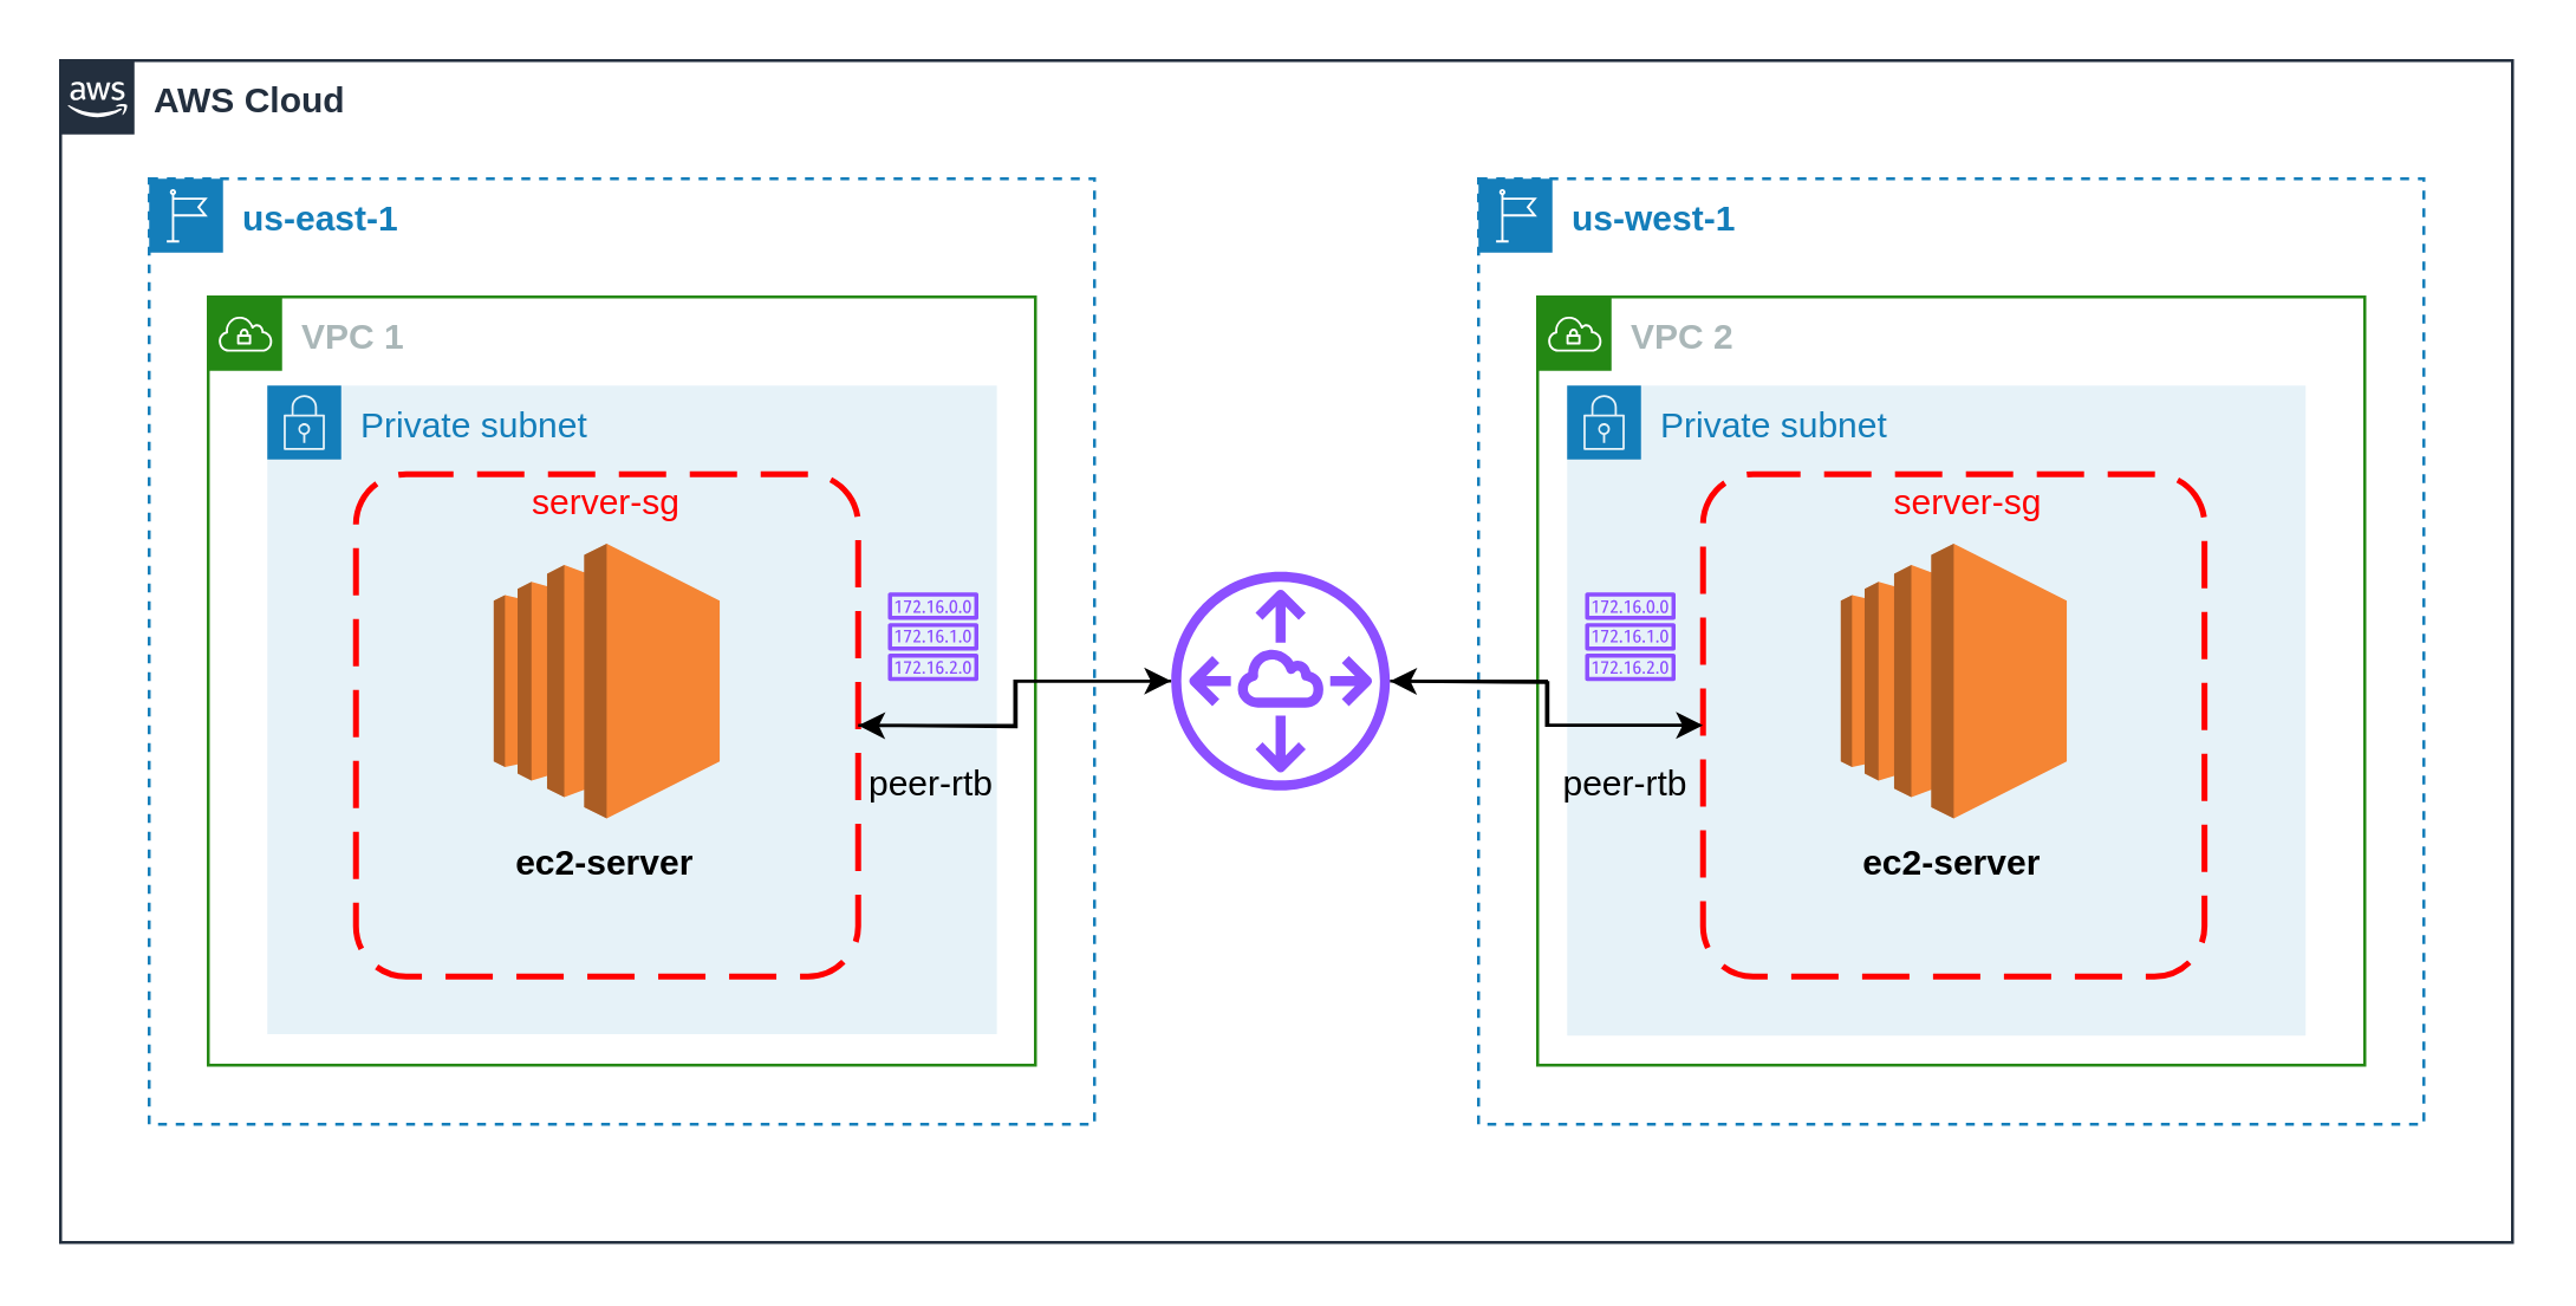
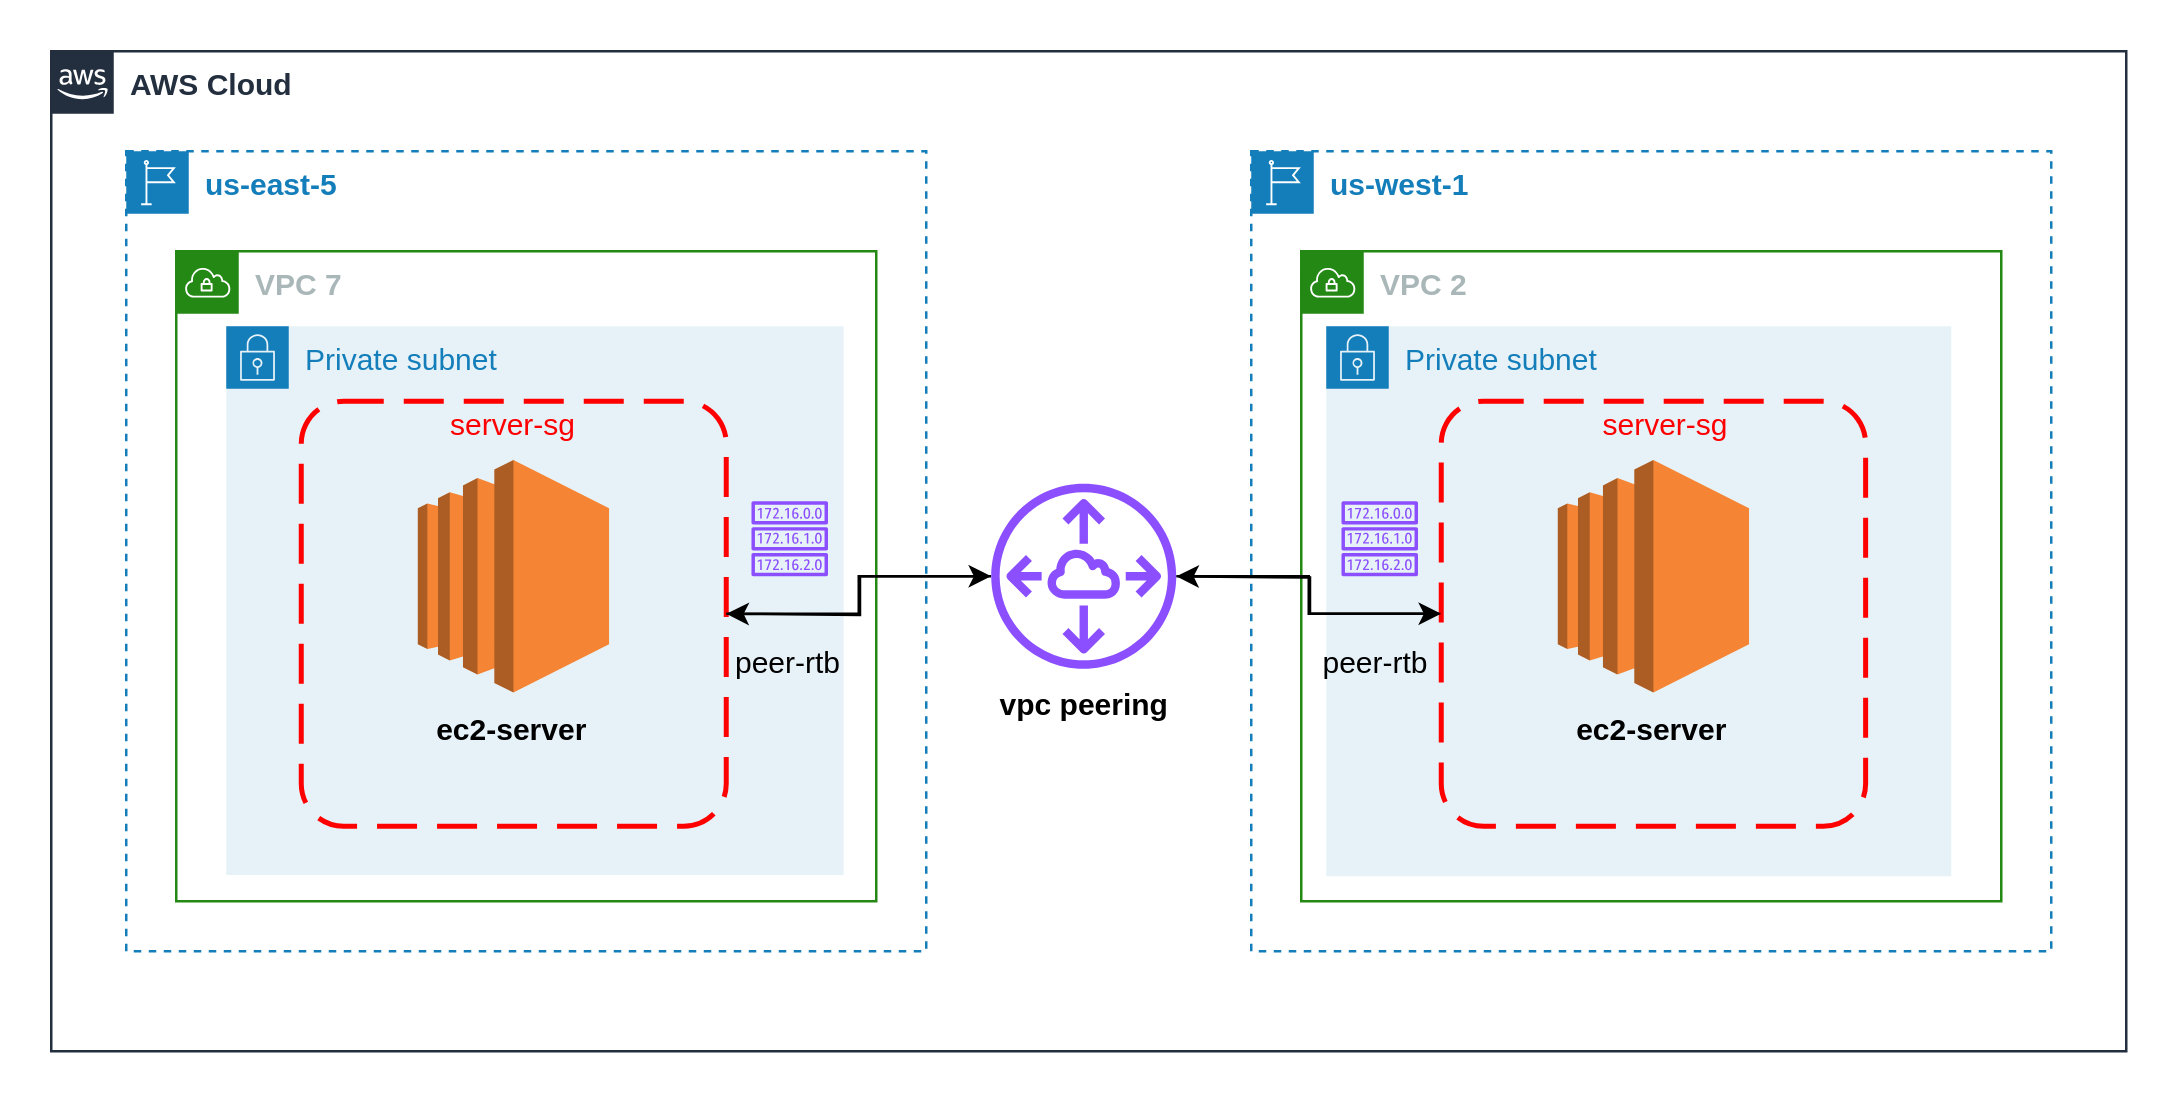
  <mxCell id="0" />
  <mxCell id="1" parent="0" />
  <mxCell id="2" value="&lt;b&gt;AWS Cloud&lt;/b&gt;" style="points=[[0,0],[0.25,0],[0.5,0],[0.75,0],[1,0],[1,0.25],[1,0.5],[1,0.75],[1,1],[0.75,1],[0.5,1],[0.25,1],[0,1],[0,0.75],[0,0.5],[0,0.25]];outlineConnect=0;gradientColor=none;html=1;whiteSpace=wrap;fontSize=12;fontStyle=0;container=1;pointerEvents=0;collapsible=0;recursiveResize=0;shape=mxgraph.aws4.group;grIcon=mxgraph.aws4.group_aws_cloud_alt;strokeColor=#232F3E;fillColor=none;verticalAlign=top;align=left;spacingLeft=30;fontColor=#232F3E;dashed=0;" vertex="1" parent="1"><mxGeometry x="20" y="20" width="830" height="400" as="geometry" /></mxCell>
- <mxCell id="3" value="&lt;b&gt;us-east-1&lt;/b&gt;" style="points=[[0,0],[0.25,0],[0.5,0],[0.75,0],[1,0],[1,0.25],[1,0.5],[1,0.75],[1,1],[0.75,1],[0.5,1],[0.25,1],[0,1],[0,0.75],[0,0.5],[0,0.25]];outlineConnect=0;gradientColor=none;html=1;whiteSpace=wrap;fontSize=12;fontStyle=0;container=1;pointerEvents=0;collapsible=0;recursiveResize=0;shape=mxgraph.aws4.group;grIcon=mxgraph.aws4.group_region;strokeColor=#147EBA;fillColor=none;verticalAlign=top;align=left;spacingLeft=30;fontColor=#147EBA;dashed=1;" vertex="1" parent="2"><mxGeometry x="30" y="40" width="320" height="320" as="geometry" /></mxCell>
- <mxCell id="4" value="&lt;b&gt;VPC 1&lt;/b&gt;" style="points=[[0,0],[0.25,0],[0.5,0],[0.75,0],[1,0],[1,0.25],[1,0.5],[1,0.75],[1,1],[0.75,1],[0.5,1],[0.25,1],[0,1],[0,0.75],[0,0.5],[0,0.25]];outlineConnect=0;gradientColor=none;html=1;whiteSpace=wrap;fontSize=12;fontStyle=0;container=1;pointerEvents=0;collapsible=0;recursiveResize=0;shape=mxgraph.aws4.group;grIcon=mxgraph.aws4.group_vpc;strokeColor=#248814;fillColor=none;verticalAlign=top;align=left;spacingLeft=30;fontColor=#AAB7B8;dashed=0;" vertex="1" parent="3"><mxGeometry x="20" y="40" width="280" height="260" as="geometry" /></mxCell>
+ <mxCell id="3" value="&lt;b&gt;us-east-5&lt;/b&gt;" style="points=[[0,0],[0.25,0],[0.5,0],[0.75,0],[1,0],[1,0.25],[1,0.5],[1,0.75],[1,1],[0.75,1],[0.5,1],[0.25,1],[0,1],[0,0.75],[0,0.5],[0,0.25]];outlineConnect=0;gradientColor=none;html=1;whiteSpace=wrap;fontSize=12;fontStyle=0;container=1;pointerEvents=0;collapsible=0;recursiveResize=0;shape=mxgraph.aws4.group;grIcon=mxgraph.aws4.group_region;strokeColor=#147EBA;fillColor=none;verticalAlign=top;align=left;spacingLeft=30;fontColor=#147EBA;dashed=1;" vertex="1" parent="2"><mxGeometry x="30" y="40" width="320" height="320" as="geometry" /></mxCell>
+ <mxCell id="4" value="&lt;b&gt;VPC 7&lt;/b&gt;" style="points=[[0,0],[0.25,0],[0.5,0],[0.75,0],[1,0],[1,0.25],[1,0.5],[1,0.75],[1,1],[0.75,1],[0.5,1],[0.25,1],[0,1],[0,0.75],[0,0.5],[0,0.25]];outlineConnect=0;gradientColor=none;html=1;whiteSpace=wrap;fontSize=12;fontStyle=0;container=1;pointerEvents=0;collapsible=0;recursiveResize=0;shape=mxgraph.aws4.group;grIcon=mxgraph.aws4.group_vpc;strokeColor=#248814;fillColor=none;verticalAlign=top;align=left;spacingLeft=30;fontColor=#AAB7B8;dashed=0;" vertex="1" parent="3"><mxGeometry x="20" y="40" width="280" height="260" as="geometry" /></mxCell>
  <mxCell id="5" value="Private subnet" style="points=[[0,0],[0.25,0],[0.5,0],[0.75,0],[1,0],[1,0.25],[1,0.5],[1,0.75],[1,1],[0.75,1],[0.5,1],[0.25,1],[0,1],[0,0.75],[0,0.5],[0,0.25]];outlineConnect=0;gradientColor=none;html=1;whiteSpace=wrap;fontSize=12;fontStyle=0;container=1;pointerEvents=0;collapsible=0;recursiveResize=0;shape=mxgraph.aws4.group;grIcon=mxgraph.aws4.group_security_group;grStroke=0;strokeColor=#147EBA;fillColor=#E6F2F8;verticalAlign=top;align=left;spacingLeft=30;fontColor=#147EBA;dashed=0;" vertex="1" parent="4"><mxGeometry x="20" y="30" width="246.95" height="219.5" as="geometry" /></mxCell>
  <mxCell id="6" value="" style="rounded=1;arcSize=10;dashed=1;strokeColor=#ff0000;fillColor=none;gradientColor=none;dashPattern=8 4;strokeWidth=2;" vertex="1" parent="5"><mxGeometry x="30" y="30" width="170" height="170" as="geometry" /></mxCell>
  <mxCell id="7" value="" style="outlineConnect=0;dashed=0;verticalLabelPosition=bottom;verticalAlign=top;align=center;html=1;shape=mxgraph.aws3.ec2;fillColor=#F58534;gradientColor=none;" vertex="1" parent="5"><mxGeometry x="76.63" y="53.5" width="76.5" height="93" as="geometry" /></mxCell>
  <mxCell id="8" value="ec2-server" style="text;html=1;strokeColor=none;fillColor=none;align=center;verticalAlign=middle;whiteSpace=wrap;rounded=0;fontStyle=1" vertex="1" parent="5"><mxGeometry x="82.32" y="146.5" width="65.12" height="30" as="geometry" /></mxCell>
  <mxCell id="9" value="server-sg" style="text;html=1;align=center;verticalAlign=middle;whiteSpace=wrap;rounded=0;fontColor=#FF0000;" vertex="1" parent="5"><mxGeometry x="84.88" y="30" width="60" height="20" as="geometry" /></mxCell>
  <mxCell id="10" value="" style="sketch=0;outlineConnect=0;fontColor=#232F3E;gradientColor=none;fillColor=#8C4FFF;strokeColor=none;dashed=0;verticalLabelPosition=bottom;verticalAlign=top;align=center;html=1;fontSize=12;fontStyle=0;aspect=fixed;pointerEvents=1;shape=mxgraph.aws4.route_table;" vertex="1" parent="5"><mxGeometry x="210" y="70" width="30.79" height="30" as="geometry" /></mxCell>
  <mxCell id="11" value="&lt;b&gt;us-west-1&lt;/b&gt;" style="points=[[0,0],[0.25,0],[0.5,0],[0.75,0],[1,0],[1,0.25],[1,0.5],[1,0.75],[1,1],[0.75,1],[0.5,1],[0.25,1],[0,1],[0,0.75],[0,0.5],[0,0.25]];outlineConnect=0;gradientColor=none;html=1;whiteSpace=wrap;fontSize=12;fontStyle=0;container=1;pointerEvents=0;collapsible=0;recursiveResize=0;shape=mxgraph.aws4.group;grIcon=mxgraph.aws4.group_region;strokeColor=#147EBA;fillColor=none;verticalAlign=top;align=left;spacingLeft=30;fontColor=#147EBA;dashed=1;" vertex="1" parent="2"><mxGeometry x="480" y="40" width="320" height="320" as="geometry" /></mxCell>
  <mxCell id="12" value="&lt;b&gt;VPC 2&lt;/b&gt;" style="points=[[0,0],[0.25,0],[0.5,0],[0.75,0],[1,0],[1,0.25],[1,0.5],[1,0.75],[1,1],[0.75,1],[0.5,1],[0.25,1],[0,1],[0,0.75],[0,0.5],[0,0.25]];outlineConnect=0;gradientColor=none;html=1;whiteSpace=wrap;fontSize=12;fontStyle=0;container=1;pointerEvents=0;collapsible=0;recursiveResize=0;shape=mxgraph.aws4.group;grIcon=mxgraph.aws4.group_vpc;strokeColor=#248814;fillColor=none;verticalAlign=top;align=left;spacingLeft=30;fontColor=#AAB7B8;dashed=0;" vertex="1" parent="11"><mxGeometry x="20" y="40" width="280" height="260" as="geometry" /></mxCell>
  <mxCell id="13" value="Private subnet" style="points=[[0,0],[0.25,0],[0.5,0],[0.75,0],[1,0],[1,0.25],[1,0.5],[1,0.75],[1,1],[0.75,1],[0.5,1],[0.25,1],[0,1],[0,0.75],[0,0.5],[0,0.25]];outlineConnect=0;gradientColor=none;html=1;whiteSpace=wrap;fontSize=12;fontStyle=0;container=1;pointerEvents=0;collapsible=0;recursiveResize=0;shape=mxgraph.aws4.group;grIcon=mxgraph.aws4.group_security_group;grStroke=0;strokeColor=#147EBA;fillColor=#E6F2F8;verticalAlign=top;align=left;spacingLeft=30;fontColor=#147EBA;dashed=0;" vertex="1" parent="12"><mxGeometry x="10" y="30" width="250" height="220" as="geometry" /></mxCell>
  <mxCell id="14" style="edgeStyle=orthogonalEdgeStyle;rounded=0;orthogonalLoop=1;jettySize=auto;html=1;" edge="1" parent="13" source="15"><mxGeometry relative="1" as="geometry"><mxPoint x="-60" y="100" as="targetPoint" /></mxGeometry></mxCell>
  <mxCell id="15" value="" style="rounded=1;arcSize=10;dashed=1;strokeColor=#ff0000;fillColor=none;gradientColor=none;dashPattern=8 4;strokeWidth=2;" vertex="1" parent="13"><mxGeometry x="46" y="30" width="169.75" height="170" as="geometry" /></mxCell>
  <mxCell id="16" value="" style="outlineConnect=0;dashed=0;verticalLabelPosition=bottom;verticalAlign=top;align=center;html=1;shape=mxgraph.aws3.ec2;fillColor=#F58534;gradientColor=none;" vertex="1" parent="13"><mxGeometry x="92.62" y="53.5" width="76.5" height="93" as="geometry" /></mxCell>
  <mxCell id="17" value="ec2-server" style="text;html=1;strokeColor=none;fillColor=none;align=center;verticalAlign=middle;whiteSpace=wrap;rounded=0;fontStyle=1" vertex="1" parent="13"><mxGeometry x="96.3" y="146.5" width="69.13" height="30" as="geometry" /></mxCell>
  <mxCell id="18" value="server-sg" style="text;html=1;strokeColor=none;fillColor=none;align=center;verticalAlign=middle;whiteSpace=wrap;rounded=0;fontColor=#FF0000;" vertex="1" parent="13"><mxGeometry x="105.75" y="30" width="60" height="20" as="geometry" /></mxCell>
  <mxCell id="19" value="" style="sketch=0;outlineConnect=0;fontColor=#232F3E;gradientColor=none;fillColor=#8C4FFF;strokeColor=none;dashed=0;verticalLabelPosition=bottom;verticalAlign=top;align=center;html=1;fontSize=12;fontStyle=0;aspect=fixed;pointerEvents=1;shape=mxgraph.aws4.route_table;" vertex="1" parent="13"><mxGeometry x="6" y="70" width="30.79" height="30" as="geometry" /></mxCell>
  <mxCell id="20" style="edgeStyle=orthogonalEdgeStyle;rounded=0;orthogonalLoop=1;jettySize=auto;html=1;" edge="1" parent="2" source="22"><mxGeometry relative="1" as="geometry"><mxPoint x="270" y="225" as="targetPoint" /></mxGeometry></mxCell>
  <mxCell id="21" value="" style="rounded=0;orthogonalLoop=1;jettySize=auto;html=1;entryX=0;entryY=0.5;entryDx=0;entryDy=0;edgeStyle=orthogonalEdgeStyle;" edge="1" parent="2" source="22" target="15"><mxGeometry relative="1" as="geometry" /></mxCell>
  <mxCell id="22" value="" style="sketch=0;outlineConnect=0;fontColor=#232F3E;gradientColor=none;fillColor=#8C4FFF;strokeColor=none;dashed=0;verticalLabelPosition=bottom;verticalAlign=top;align=center;html=1;fontSize=12;fontStyle=0;aspect=fixed;pointerEvents=1;shape=mxgraph.aws4.peering;" vertex="1" parent="2"><mxGeometry x="376" y="173" width="74" height="74" as="geometry" /></mxCell>
+ <mxCell id="23" value="vpc peering" style="text;html=1;strokeColor=none;fillColor=none;align=center;verticalAlign=middle;whiteSpace=wrap;rounded=0;fontStyle=1" vertex="1" parent="2"><mxGeometry x="374.5" y="247" width="77" height="30" as="geometry" /></mxCell>
  <mxCell id="24" value="peer-rtb" style="text;html=1;strokeColor=none;fillColor=none;align=center;verticalAlign=middle;whiteSpace=wrap;rounded=0;" vertex="1" parent="2"><mxGeometry x="265.39" y="230" width="60" height="30" as="geometry" /></mxCell>
  <mxCell id="25" value="peer-rtb" style="text;html=1;strokeColor=none;fillColor=none;align=center;verticalAlign=middle;whiteSpace=wrap;rounded=0;" vertex="1" parent="2"><mxGeometry x="500" y="230" width="60" height="30" as="geometry" /></mxCell>
  <mxCell id="26" style="edgeStyle=orthogonalEdgeStyle;rounded=0;orthogonalLoop=1;jettySize=auto;html=1;" edge="1" parent="2" source="6" target="22"><mxGeometry relative="1" as="geometry" /></mxCell>
